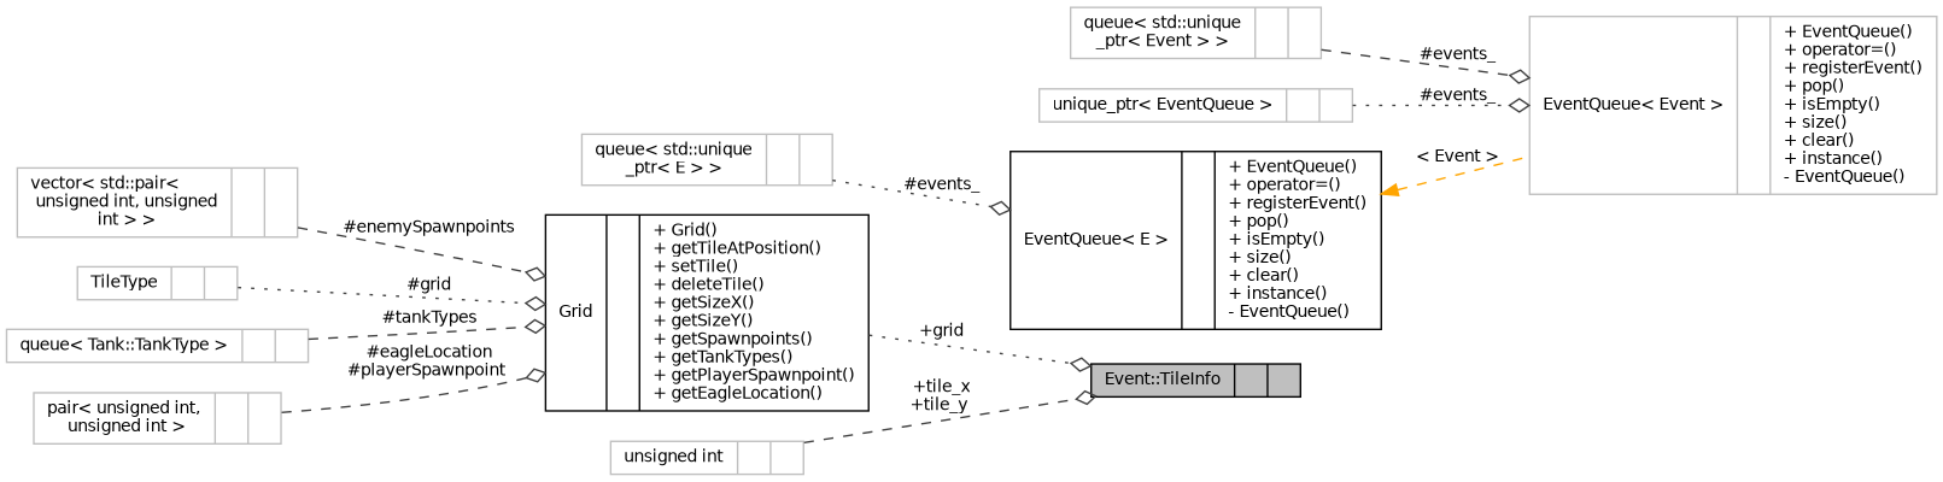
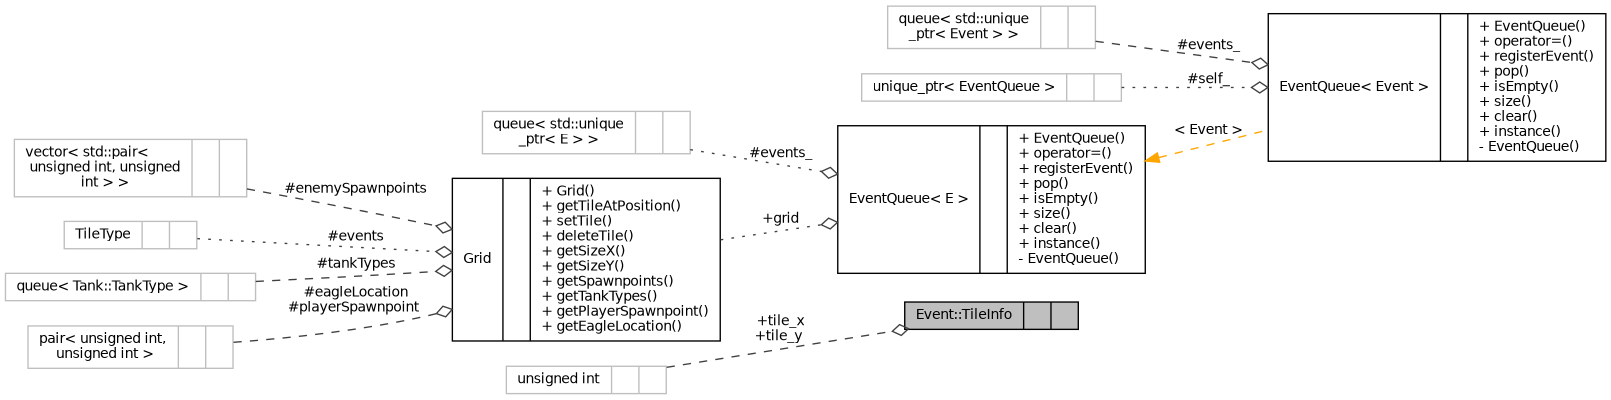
  digraph {
    rankdir=LR
    node [color=grey75 fontname=Helvetica fontsize=10 shape=record]
    edge [arrowhead=odiamond color=grey25 fontname=Helvetica fontsize=10 labelfontname=Helvetica labelfontsize=10 style=dashed]
    n1 [color=black fillcolor=grey75 fontcolor=black height=0.2 label="{Event::TileInfo\n||}" style=filled width=0.4]
    n2 [color=black height=0.2 label="{Grid\n||+ Grid()\l+ getTileAtPosition()\l+ setTile()\l+ deleteTile()\l+ getSizeX()\l+ getSizeY()\l+ getSpawnpoints()\l+ getTankTypes()\l+ getPlayerSpawnpoint()\l+ getEagleLocation()\l}" width=0.4]
    n3 [height=0.2 label="{vector\< std::pair\<\l unsigned int, unsigned\l int \> \>\n||}" width=0.4]
-   n4 [height=0.2 label="{EventQueue\< Event \>\n||+ EventQueue()\l+ operator=()\l+ registerEvent()\l+ pop()\l+ isEmpty()\l+ size()\l+ clear()\l+ instance()\l- EventQueue()\l}" width=0.4]
+   n4 [color=black height=0.2 label="{EventQueue\< Event \>\n||+ EventQueue()\l+ operator=()\l+ registerEvent()\l+ pop()\l+ isEmpty()\l+ size()\l+ clear()\l+ instance()\l- EventQueue()\l}" width=0.4]
    n5 [height=0.2 label="{queue\< std::unique\l_ptr\< Event \> \>\n||}" width=0.4]
    n6 [height=0.2 label="{unique_ptr\< EventQueue \>\n||}" width=0.4]
    n7 [color=black height=0.2 label="{EventQueue\< E \>\n||+ EventQueue()\l+ operator=()\l+ registerEvent()\l+ pop()\l+ isEmpty()\l+ size()\l+ clear()\l+ instance()\l- EventQueue()\l}" width=0.4]
    n8 [height=0.2 label="{queue\< std::unique\l_ptr\< E \> \>\n||}" width=0.4]
    n9 [height=0.2 label="{TileType\n||}" width=0.4]
    n10 [height=0.2 label="{unsigned int\n||}" width=0.4]
    n11 [height=0.2 label="{queue\< Tank::TankType \>\n||}" width=0.4]
    n12 [height=0.2 label="{pair\< unsigned int,\l unsigned int \>\n||}" width=0.4]
-   n2 -> n1 [label=" +grid" style=dotted]
+   n2 -> n7 [label=" +grid" style=dotted]
    n3 -> n2 [label=" #enemySpawnpoints"]
    n5 -> n4 [label=" #events_"]
-   n6 -> n4 [label=" #events_" style=dotted]
+   n6 -> n4 [label=" #self_" style=dotted]
    n7 -> n4 [color=orange dir=back label=" \< Event \>" arrowhead=""]
    n8 -> n7 [label=" #events_" style=dotted]
-   n9 -> n2 [label=" #grid" style=dotted]
+   n9 -> n2 [label=" #events" style=dotted]
    n10 -> n1 [label=" +tile_x\n+tile_y"]
    n11 -> n2 [label=" #tankTypes"]
    n12 -> n2 [label=" #eagleLocation\n#playerSpawnpoint"]
  }
